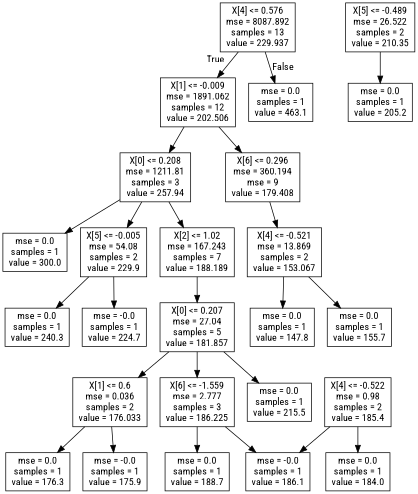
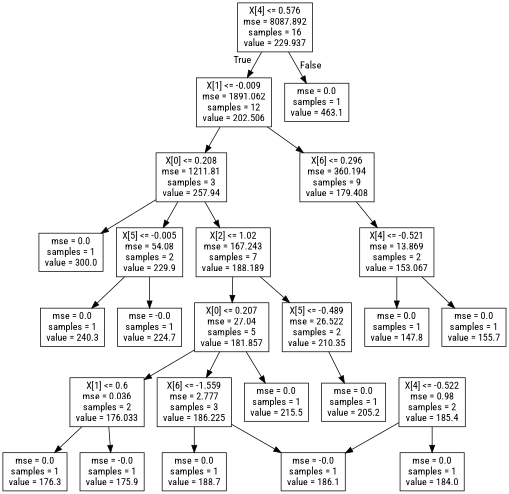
  digraph {
    fontname="Roboto Condensed"
    node [fontname="Roboto Condensed" shape=box]
    edge [fontname="Roboto Condensed"]
-   n1 [label="X[4] <= 0.576\nmse = 8087.892\nsamples = 13\nvalue = 229.937"]
+   n1 [label="X[4] <= 0.576\nmse = 8087.892\nsamples = 16\nvalue = 229.937"]
    n2 [label="X[1] <= -0.009\nmse = 1891.062\nsamples = 12\nvalue = 202.506"]
    n3 [label="mse = 0.0\nsamples = 1\nvalue = 463.1"]
    n4 [label="X[0] <= 0.208\nmse = 1211.81\nsamples = 3\nvalue = 257.94"]
-   n5 [label="X[6] <= 0.296\nmse = 360.194\nmse = 9\nvalue = 179.408"]
+   n5 [label="X[6] <= 0.296\nmse = 360.194\nsamples = 9\nvalue = 179.408"]
    n6 [label="mse = 0.0\nsamples = 1\nvalue = 300.0"]
    n7 [label="X[5] <= -0.005\nmse = 54.08\nsamples = 2\nvalue = 229.9"]
    n8 [label="X[2] <= 1.02\nmse = 167.243\nsamples = 7\nvalue = 188.189"]
    n9 [label="X[4] <= -0.521\nmse = 13.869\nsamples = 2\nvalue = 153.067"]
    n10 [label="mse = 0.0\nsamples = 1\nvalue = 240.3"]
    n11 [label="mse = -0.0\nsamples = 1\nvalue = 224.7"]
    n12 [label="X[0] <= 0.207\nmse = 27.04\nsamples = 5\nvalue = 181.857"]
    n13 [label="X[5] <= -0.489\nmse = 26.522\nsamples = 2\nvalue = 210.35"]
    n14 [label="mse = 0.0\nsamples = 1\nvalue = 147.8"]
    n15 [label="mse = 0.0\nsamples = 1\nvalue = 155.7"]
    n16 [label="X[1] <= 0.6\nmse = 0.036\nsamples = 2\nvalue = 176.033"]
    n17 [label="X[6] <= -1.559\nmse = 2.777\nsamples = 3\nvalue = 186.225"]
    n18 [label="mse = 0.0\nsamples = 1\nvalue = 215.5"]
    n19 [label="mse = 0.0\nsamples = 1\nvalue = 205.2"]
    n20 [label="mse = 0.0\nsamples = 1\nvalue = 176.3"]
    n21 [label="mse = -0.0\nsamples = 1\nvalue = 175.9"]
    n22 [label="mse = 0.0\nsamples = 1\nvalue = 188.7"]
    n23 [label="mse = -0.0\nsamples = 1\nvalue = 186.1"]
    n24 [label="X[4] <= -0.522\nmse = 0.98\nsamples = 2\nvalue = 185.4"]
    n25 [label="mse = 0.0\nsamples = 1\nvalue = 184.0"]
    n1 -> n2 [headlabel=True labelangle=45 labeldistance=2.5]
    n1 -> n3 [headlabel=False labelangle=-45 labeldistance=2.5]
    n2 -> n4
    n2 -> n5
    n4 -> n6
    n4 -> n7
    n4 -> n8
    n5 -> n9
    n7 -> n10
    n7 -> n11
    n8 -> n12
+   n8 -> n13
    n9 -> n14
    n9 -> n15
    n12 -> n16
    n12 -> n17
    n12 -> n18
    n13 -> n19
    n16 -> n20
    n16 -> n21
    n17 -> n22
    n17 -> n23
    n24 -> n23
    n24 -> n25
  }
